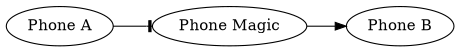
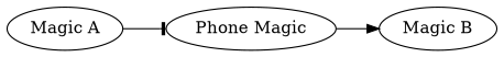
  digraph {
    rankdir=LR
-   n1 [label="Phone A"]
+   n1 [label="Magic A"]
    n2 [label="Phone Magic"]
-   n3 [label="Phone B"]
+   n3 [label="Magic B"]
    n1 -> n2 [arrowhead=tee]
    n2 -> n3 [arrowhead=normal]
  }
